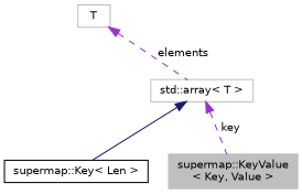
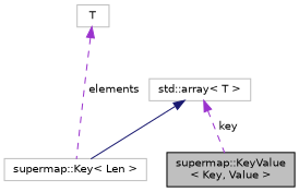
  digraph {
    node [color=black fillcolor=white fontname=Helvetica fontsize=10 shape=record style=filled]
    edge [color=darkorchid3 dir=back fontname=Helvetica fontsize=10 labelfontname=Helvetica labelfontsize=10 style=dashed]
-   n1 [color=grey75 fillcolor=grey75 fontcolor=black height=0.2 label="supermap::KeyValue\l\< Key, Value \>" width=0.4]
-   n2 [height=0.2 label="supermap::Key\< Len \>" width=0.4]
+   n1 [fillcolor=grey75 fontcolor=black height=0.2 label="supermap::KeyValue\l\< Key, Value \>" width=0.4]
+   n2 [color=grey75 height=0.2 label="supermap::Key\< Len \>" width=0.4]
    n3 [color=grey75 height=0.2 label="std::array\< T \>" width=0.4]
    n4 [color=grey75 height=0.2 label=T width=0.4]
    n3 -> n1 [label=" key"]
    n3 -> n2 [color=midnightblue style=solid]
-   n4 -> n3 [label=" elements"]
+   n4 -> n2 [label=" elements"]
  }
